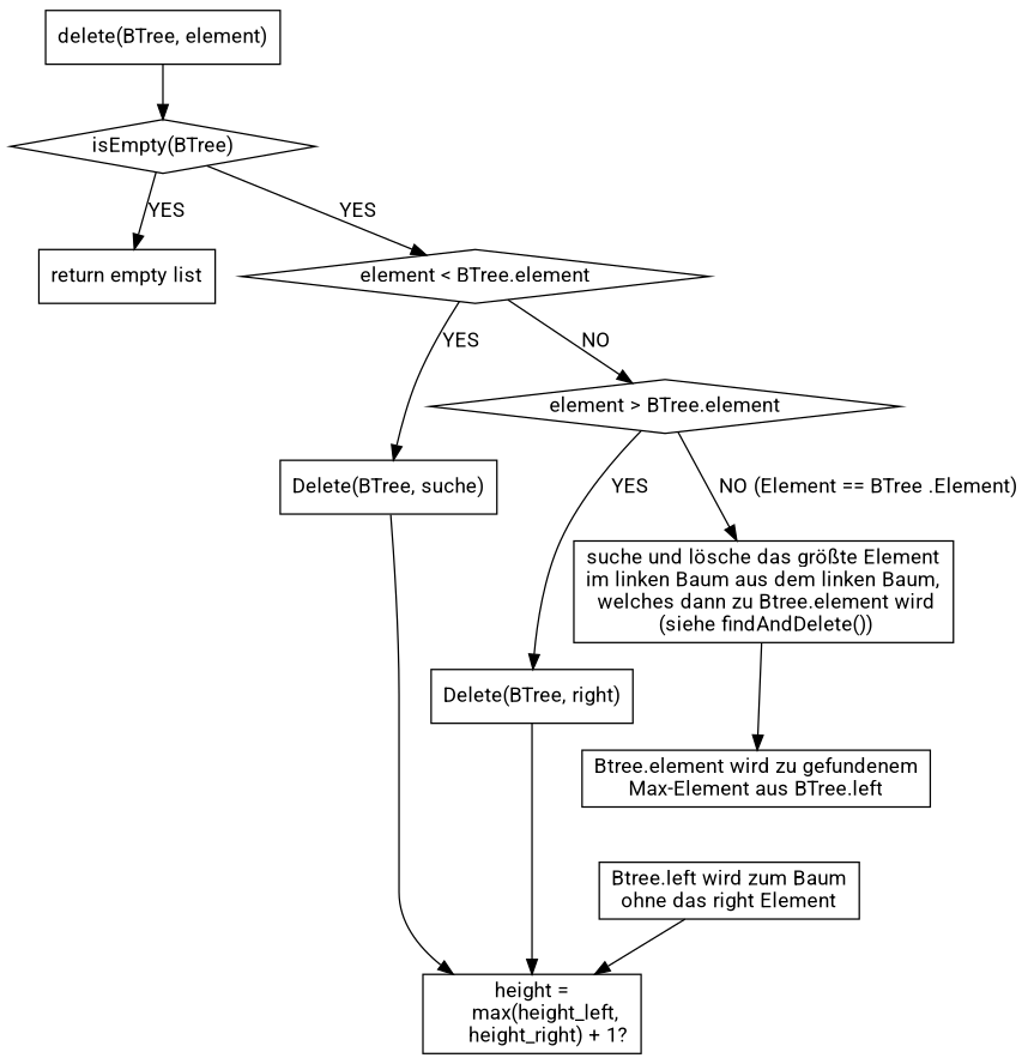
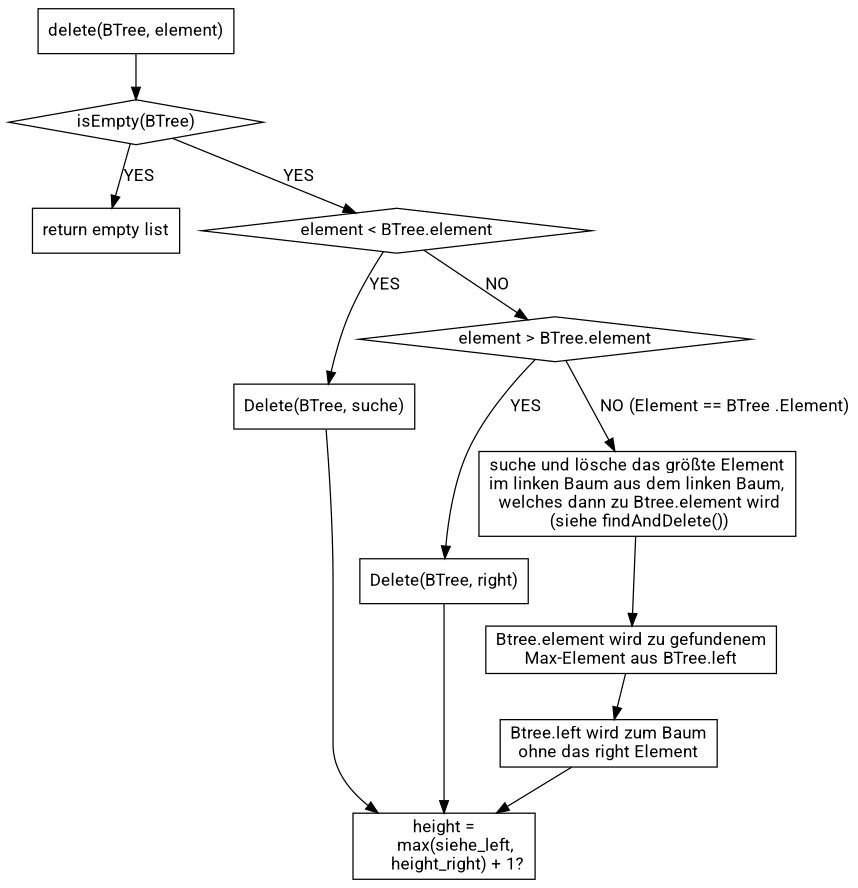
  digraph {
    compound=true
    fontname=Roboto
    node [fontname=Roboto shape=box]
    edge [fontname=Roboto]
    n1 [label="delete(BTree, element)"]
    n2 [label="isEmpty(BTree)" shape=diamond]
    n3 [label="return empty list"]
    n4 [label="element < BTree.element" shape=diamond]
    n5 [label="Delete(BTree, suche)"]
    n6 [label="element > BTree.element" shape=diamond]
-   n7 [label="height =\n     max(height_left,\n      height_right) + 1?"]
+   n7 [label="height =\n     max(siehe_left,\n      height_right) + 1?"]
    n8 [label="Delete(BTree, right)"]
    n9 [label="suche und lösche das größte Element\nim linken Baum aus dem linken Baum,\n welches dann zu Btree.element wird\n (siehe findAndDelete())"]
    n10 [label="Btree.element wird zu gefundenem\nMax-Element aus BTree.left"]
    n11 [label="Btree.left wird zum Baum\nohne das right Element"]
    n1 -> n2
    n2 -> n3 [label=YES]
    n2 -> n4 [label=YES]
    n4 -> n5 [label=YES]
    n4 -> n6 [label=NO]
    n5 -> n7
    n6 -> n8 [label=YES]
    n6 -> n9 [label="NO (Element == BTree .Element)"]
    n8 -> n7
    n9 -> n10
+   n10 -> n11
    n11 -> n7
  }
